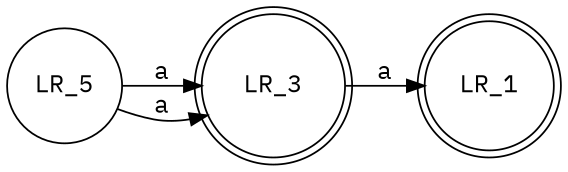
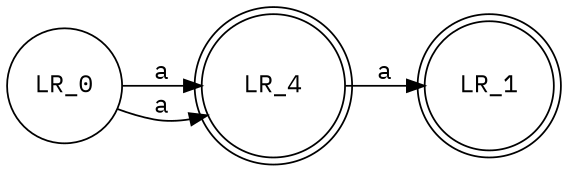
  digraph {
    fontname="IBM Plex Mono"
    rankdir=LR
    node [fontname="IBM Plex Mono" shape=doublecircle]
    edge [fontname="IBM Plex Mono"]
-   LR_4 [label=LR_3]
+   LR_4
    LR_1
-   LR_0 [shape=circle label=LR_5]
+   LR_0 [shape=circle]
    LR_4 -> LR_1 [label=a]
    LR_0 -> LR_4 [label=a]
    LR_0 -> LR_4 [label=a]
  }
